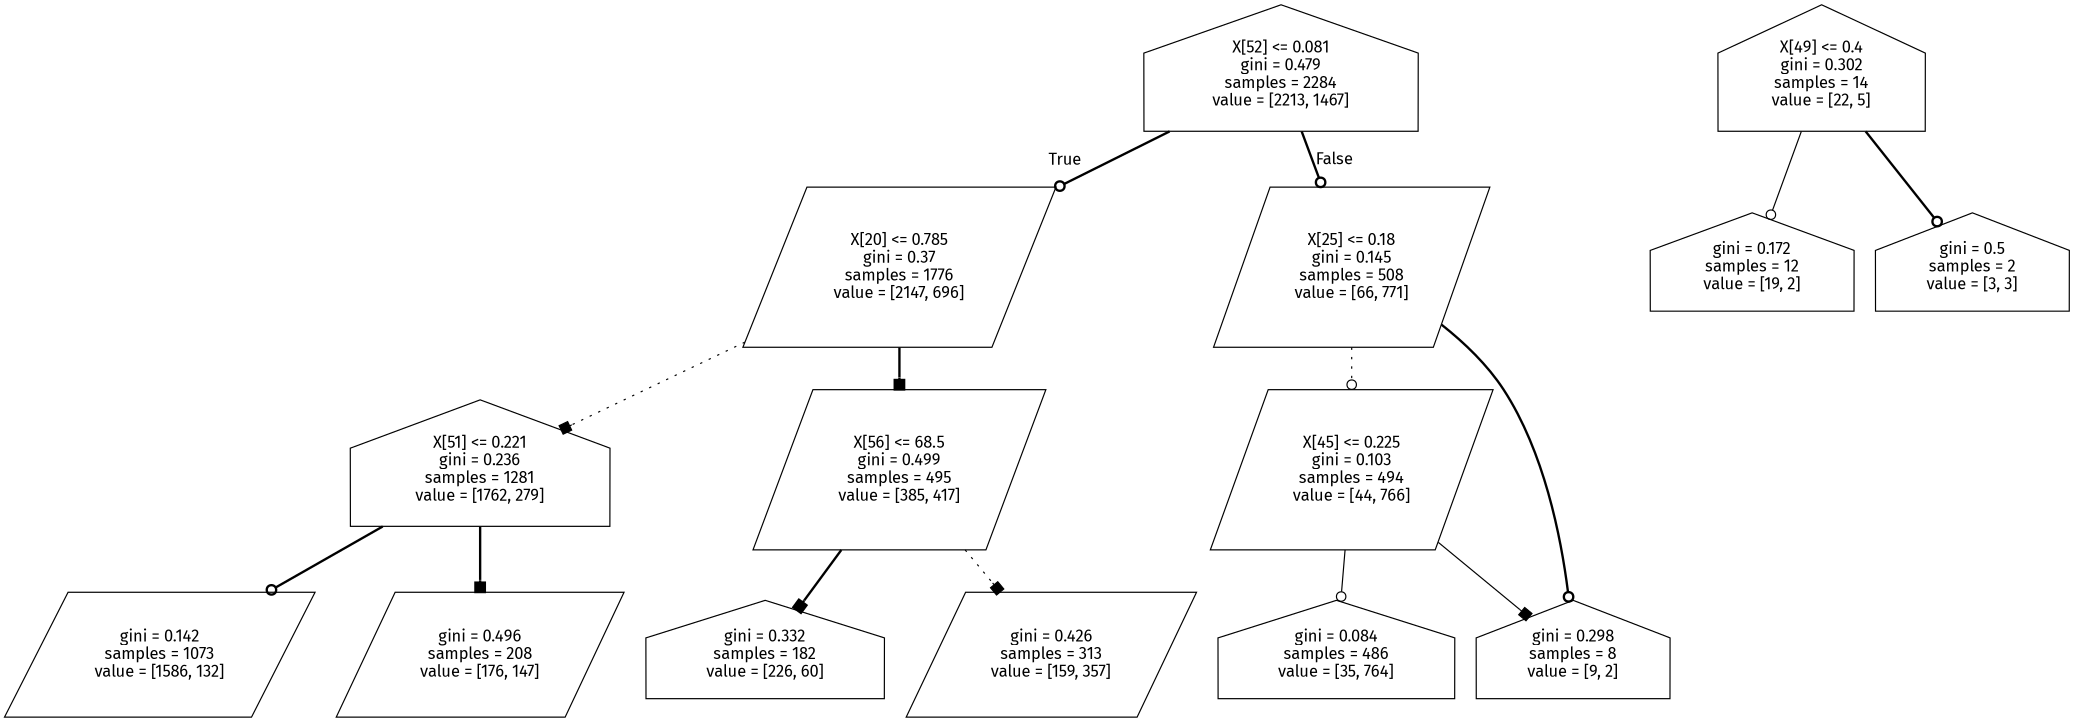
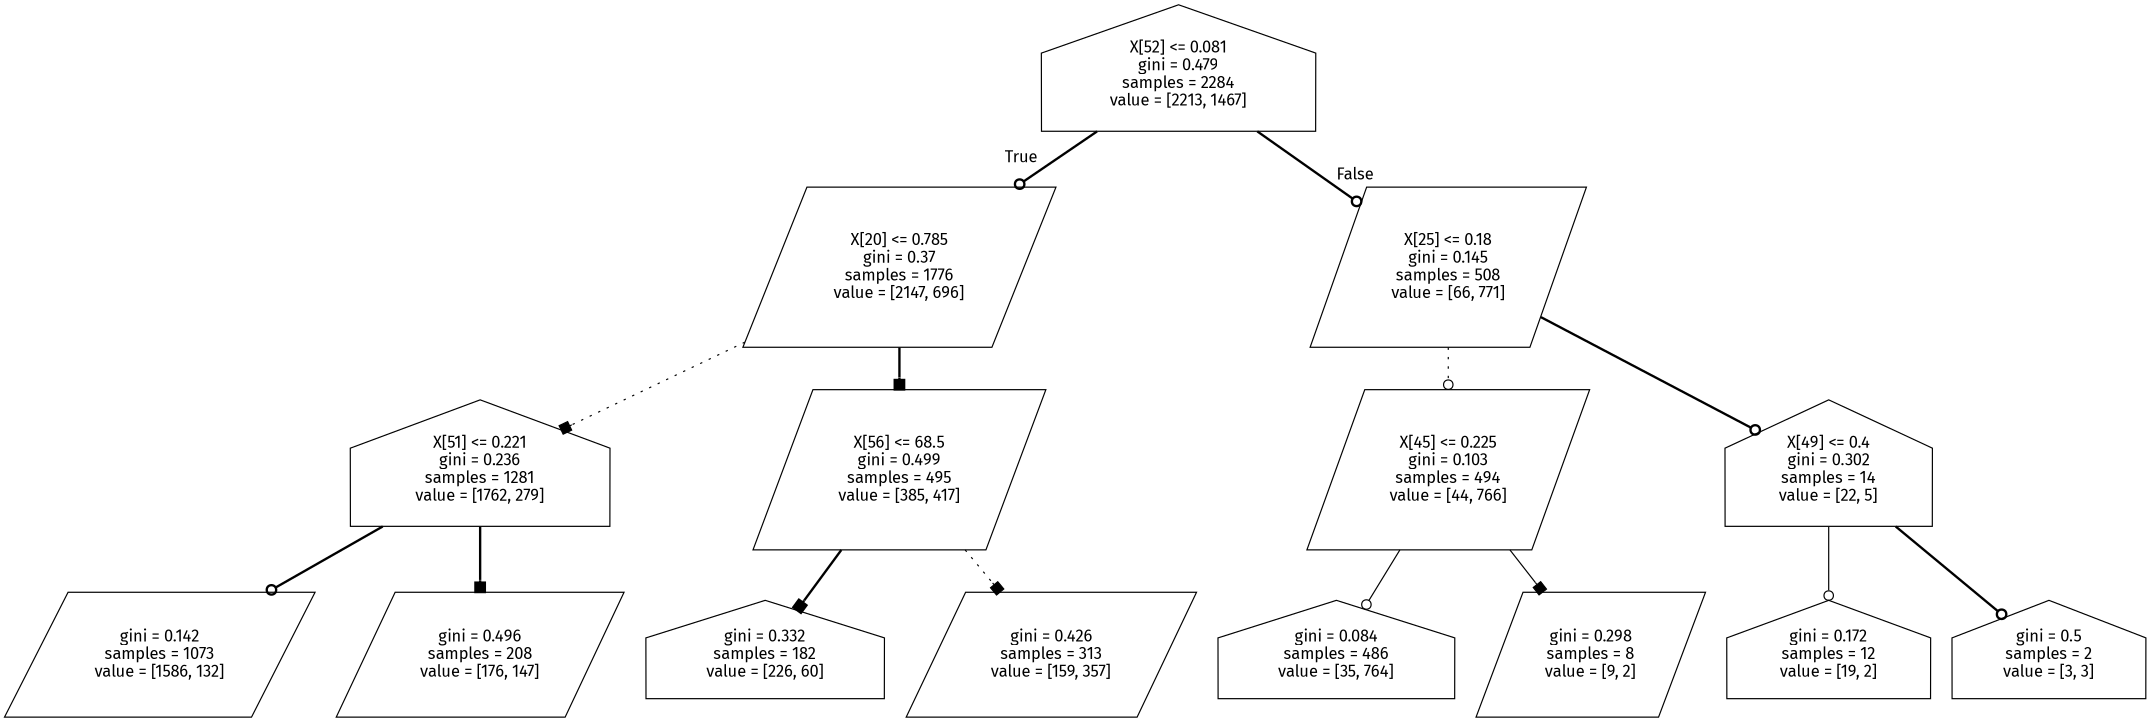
  digraph {
    fontname="Fira Sans"
    node [fontname="Fira Sans" shape=parallelogram]
    edge [arrowhead=odot fontname="Fira Sans" style=bold]
    n1 [label="X[52] <= 0.081\ngini = 0.479\nsamples = 2284\nvalue = [2213, 1467]" shape=house]
    n2 [label="X[20] <= 0.785\ngini = 0.37\nsamples = 1776\nvalue = [2147, 696]"]
    n3 [label="X[25] <= 0.18\ngini = 0.145\nsamples = 508\nvalue = [66, 771]"]
    n4 [label="X[51] <= 0.221\ngini = 0.236\nsamples = 1281\nvalue = [1762, 279]" shape=house]
    n5 [label="X[56] <= 68.5\ngini = 0.499\nsamples = 495\nvalue = [385, 417]"]
    n6 [label="X[45] <= 0.225\ngini = 0.103\nsamples = 494\nvalue = [44, 766]"]
    n7 [label="X[49] <= 0.4\ngini = 0.302\nsamples = 14\nvalue = [22, 5]" shape=house]
    n8 [label="gini = 0.142\nsamples = 1073\nvalue = [1586, 132]"]
    n9 [label="gini = 0.496\nsamples = 208\nvalue = [176, 147]"]
    n10 [label="gini = 0.332\nsamples = 182\nvalue = [226, 60]" shape=house]
    n11 [label="gini = 0.426\nsamples = 313\nvalue = [159, 357]"]
    n12 [label="gini = 0.084\nsamples = 486\nvalue = [35, 764]" shape=house]
-   n13 [label="gini = 0.298\nsamples = 8\nvalue = [9, 2]" shape=house]
+   n13 [label="gini = 0.298\nsamples = 8\nvalue = [9, 2]"]
    n14 [label="gini = 0.172\nsamples = 12\nvalue = [19, 2]" shape=house]
    n15 [label="gini = 0.5\nsamples = 2\nvalue = [3, 3]" shape=house]
    n1 -> n2 [headlabel=True labelangle=45 labeldistance=2.5]
    n1 -> n3 [headlabel=False labelangle=-45 labeldistance=2.5]
    n2 -> n4 [arrowhead=box style=dotted]
    n2 -> n5 [arrowhead=box]
    n3 -> n6 [style=dotted]
-   n3 -> n13
+   n3 -> n7
    n4 -> n8
    n4 -> n9 [arrowhead=box]
    n5 -> n10 [arrowhead=box]
    n5 -> n11 [arrowhead=box style=dotted]
    n6 -> n12 [style=solid]
    n6 -> n13 [arrowhead=box style=solid]
    n7 -> n14 [style=solid]
    n7 -> n15
  }
